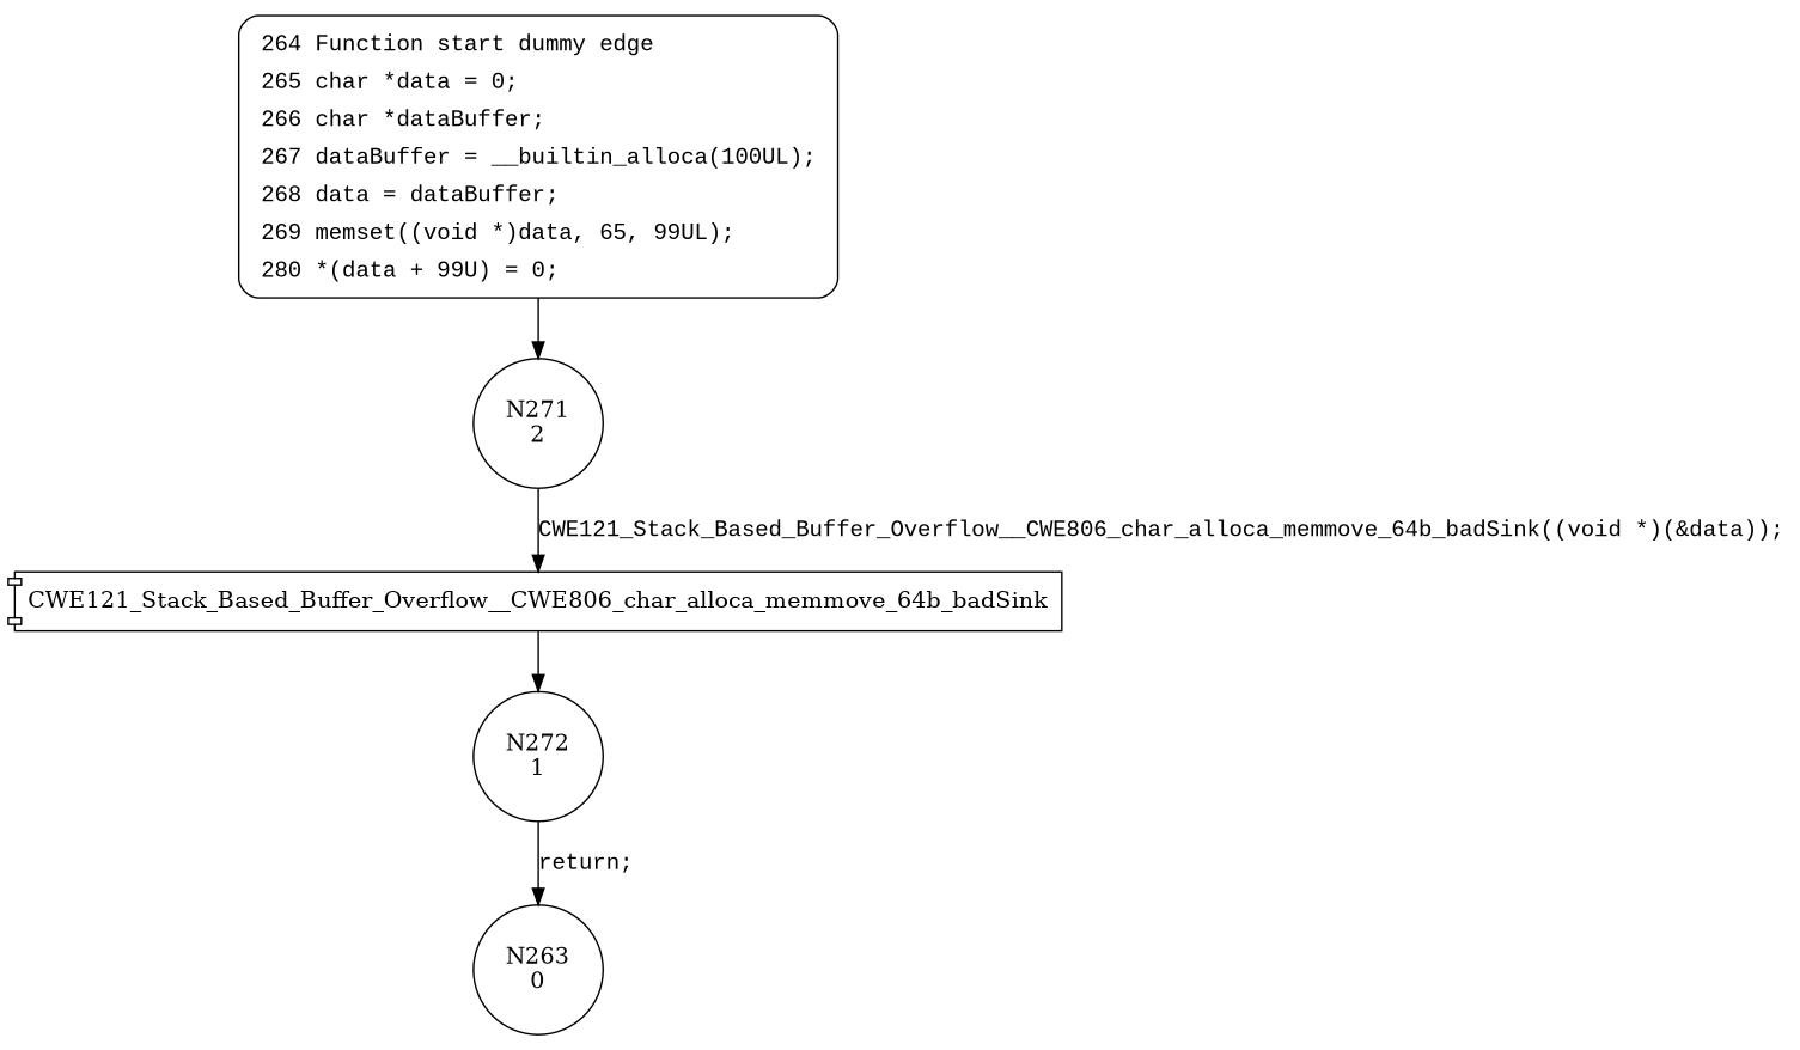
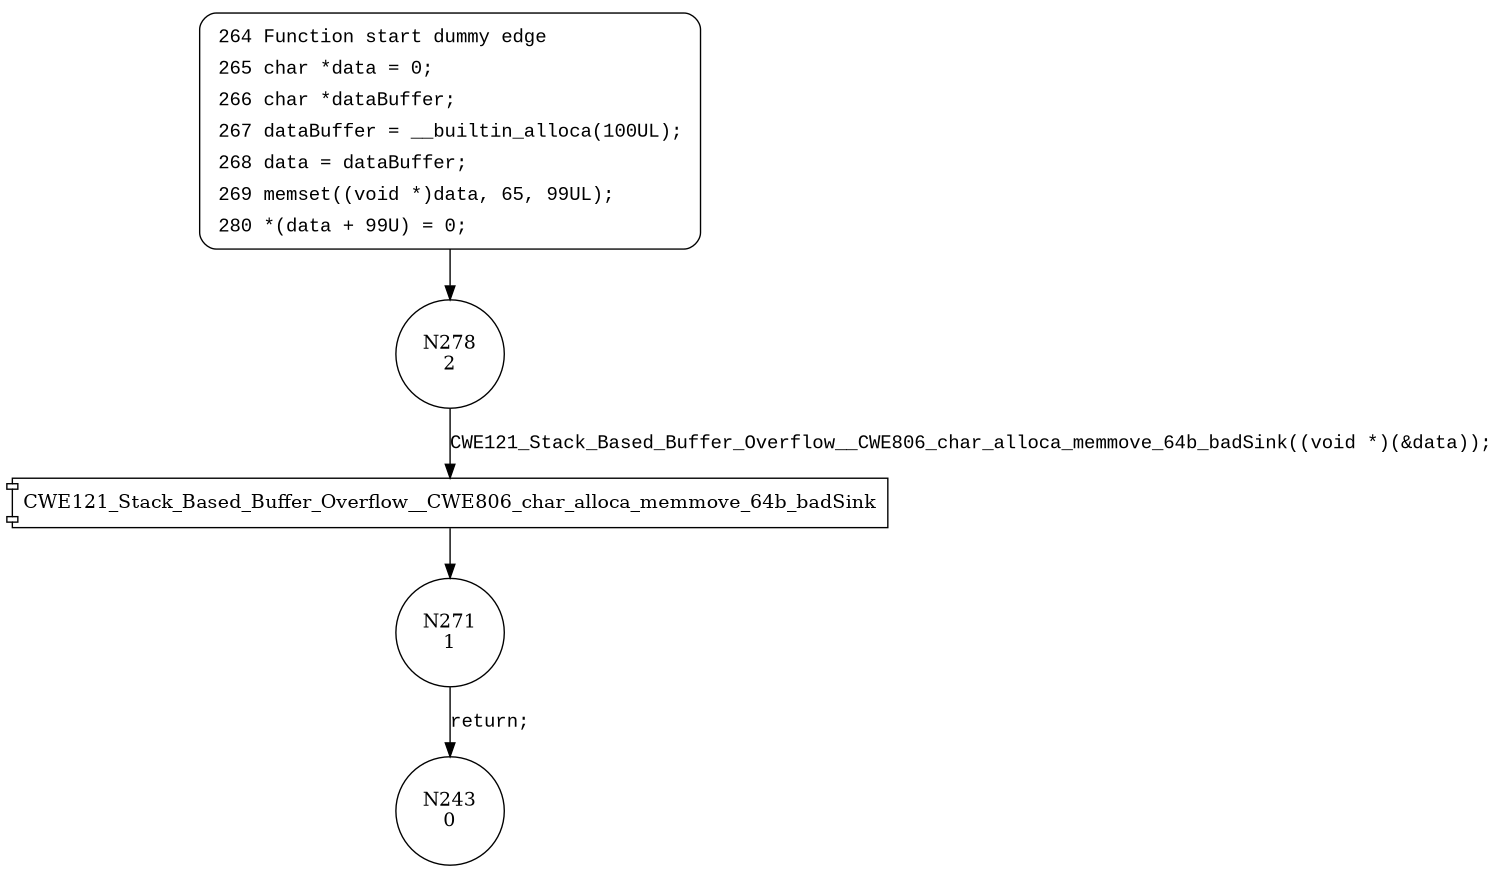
  digraph {
    node [shape=circle]
    edge [fontname="Courier New"]
-   n1 [label="N271\n2"]
+   n1 [label="N278\n2"]
    n2 [label=CWE121_Stack_Based_Buffer_Overflow__CWE806_char_alloca_memmove_64b_badSink shape=component]
-   n3 [label="N272\n1"]
-   n4 [label="N263\n0"]
+   n3 [label="N271\n1"]
+   n4 [label="N243\n0"]
    n5 [fillcolor=white fontname="Courier New" label=<<table border="0" cellborder="0" cellpadding="3" bgcolor="white"><tr><td align="right">264</td><td align="left">Function start dummy edge</td></tr><tr><td align="right">265</td><td align="left">char *data = 0;</td></tr><tr><td align="right">266</td><td align="left">char *dataBuffer;</td></tr><tr><td align="right">267</td><td align="left">dataBuffer = __builtin_alloca(100UL);</td></tr><tr><td align="right">268</td><td align="left">data = dataBuffer;</td></tr><tr><td align="right">269</td><td align="left">memset((void *)data, 65, 99UL);</td></tr><tr><td align="right">280</td><td align="left">*(data + 99U) = 0;</td></tr></table>> penwidth=1 shape=Mrecord style="filled,bold"]
    n1 -> n2 [label="CWE121_Stack_Based_Buffer_Overflow__CWE806_char_alloca_memmove_64b_badSink((void *)(&data));"]
    n2 -> n3
    n3 -> n4 [label="return;"]
    n5 -> n1 [fontname=""]
  }
